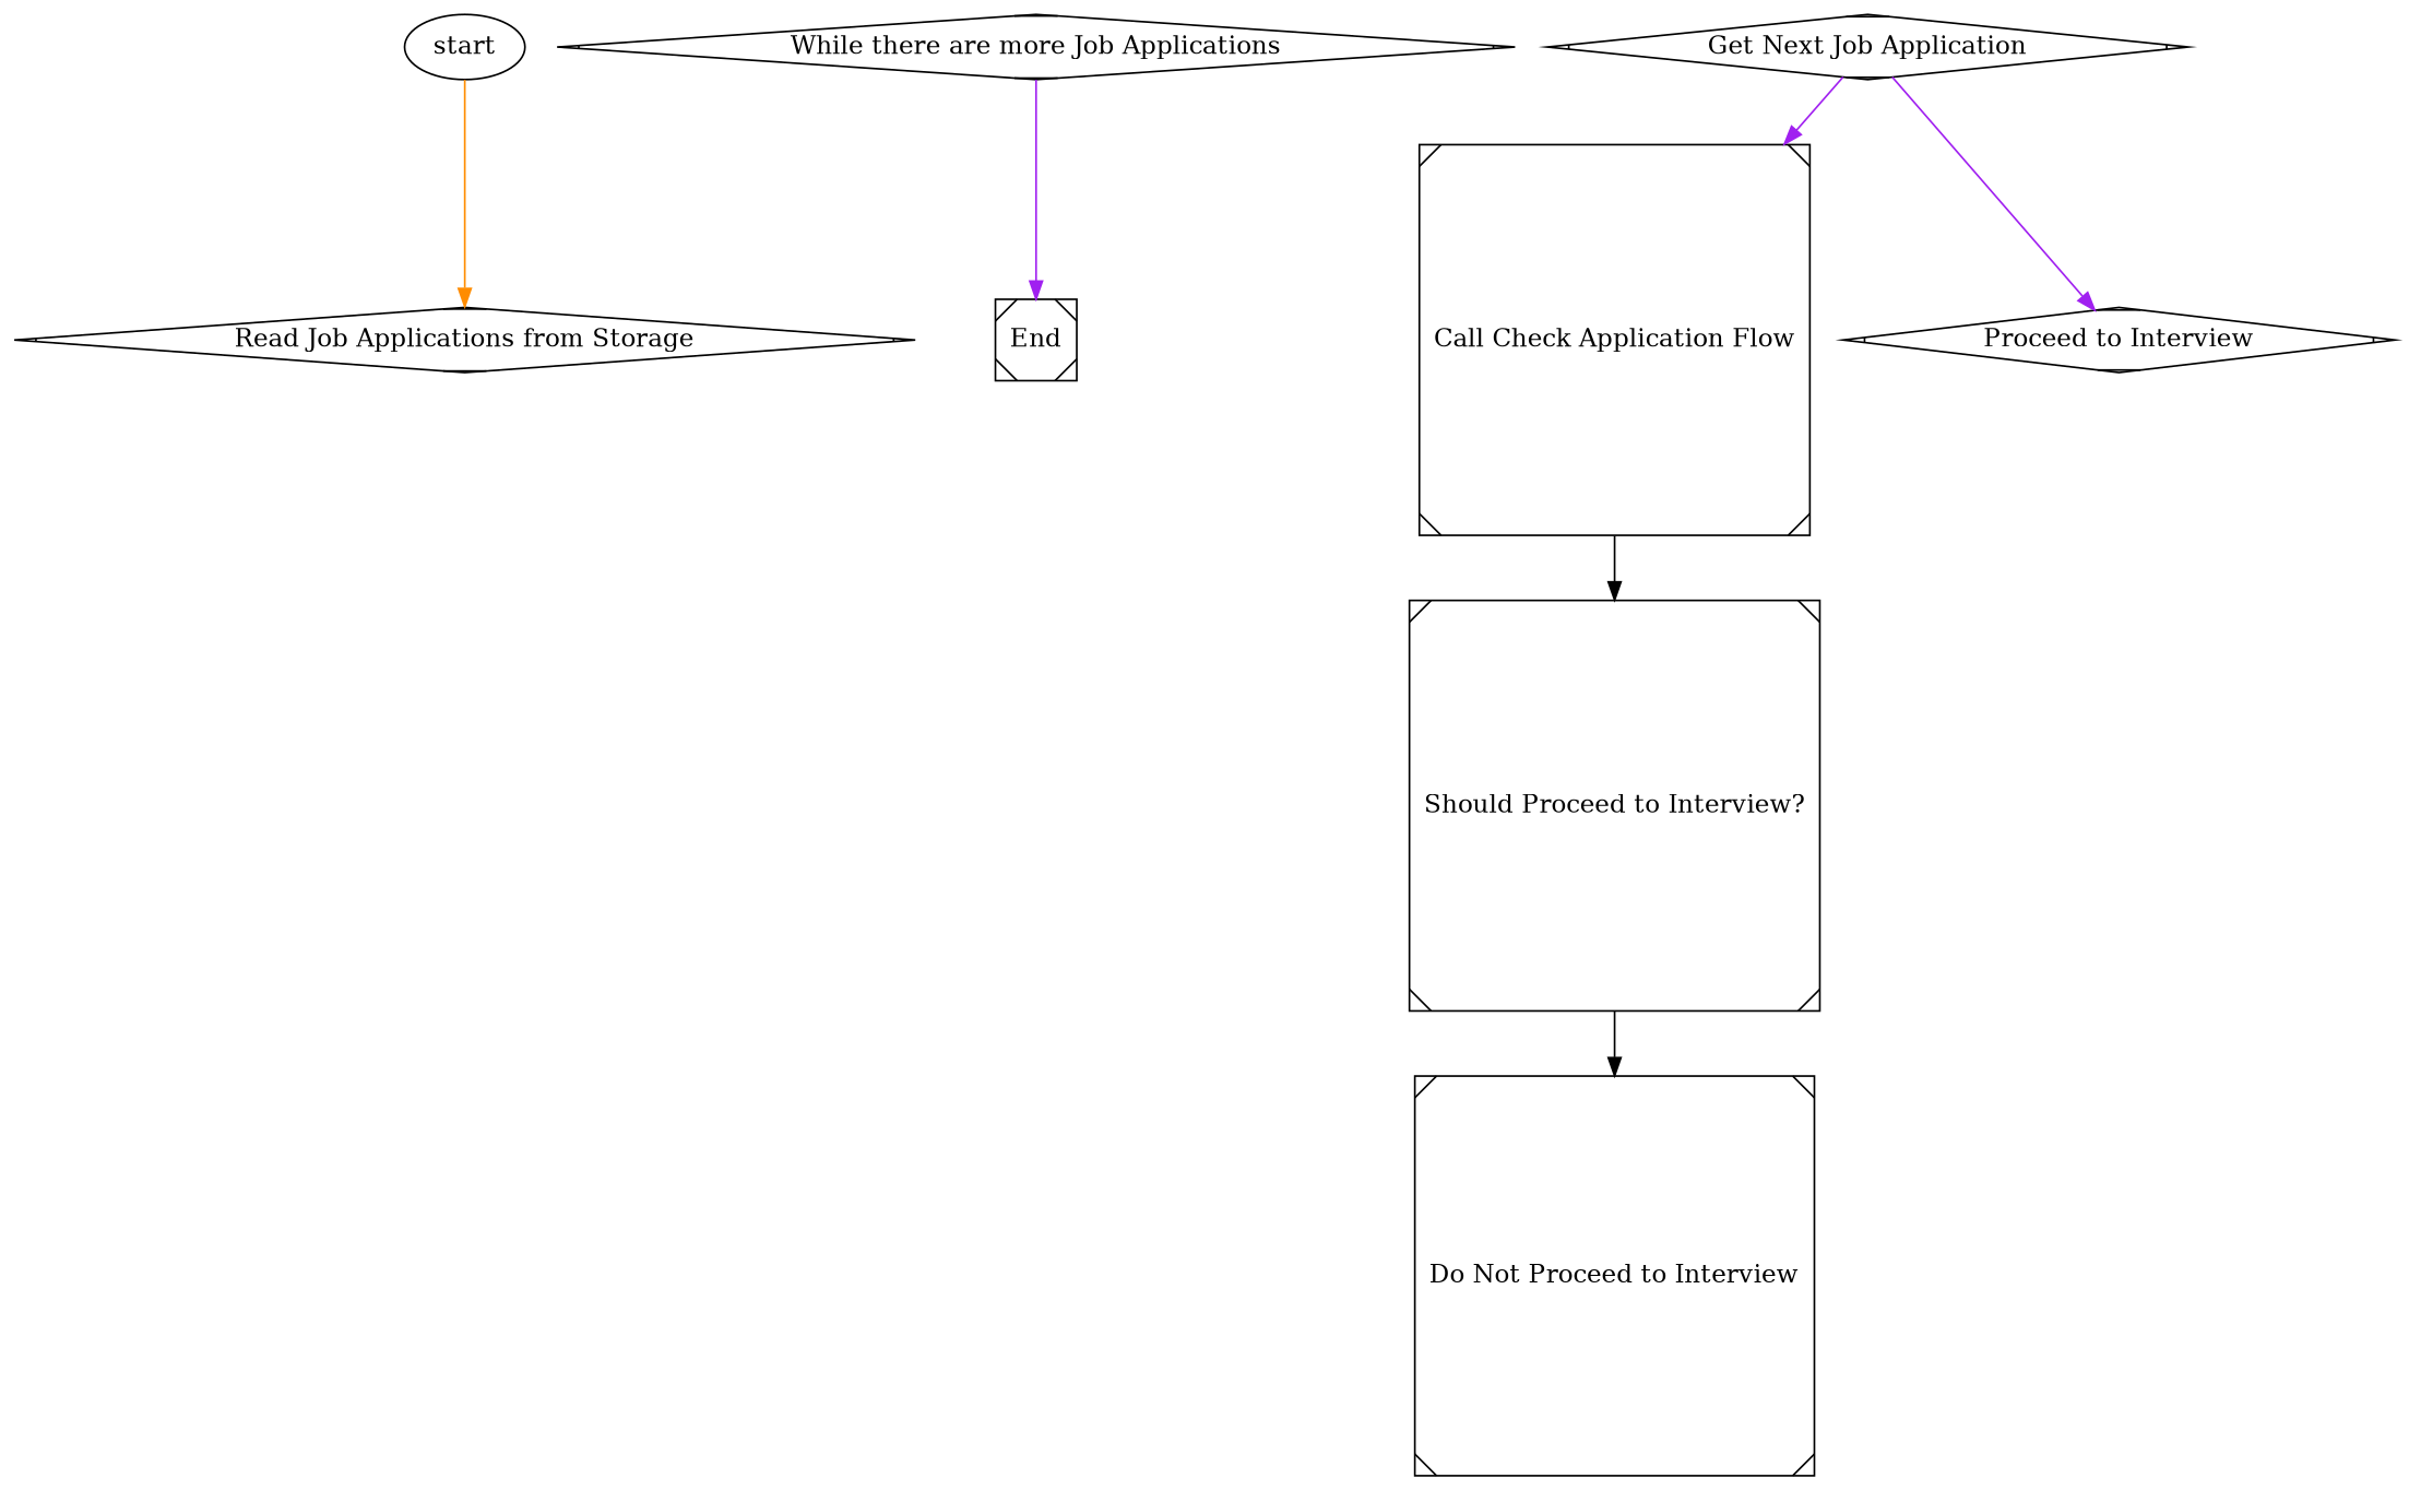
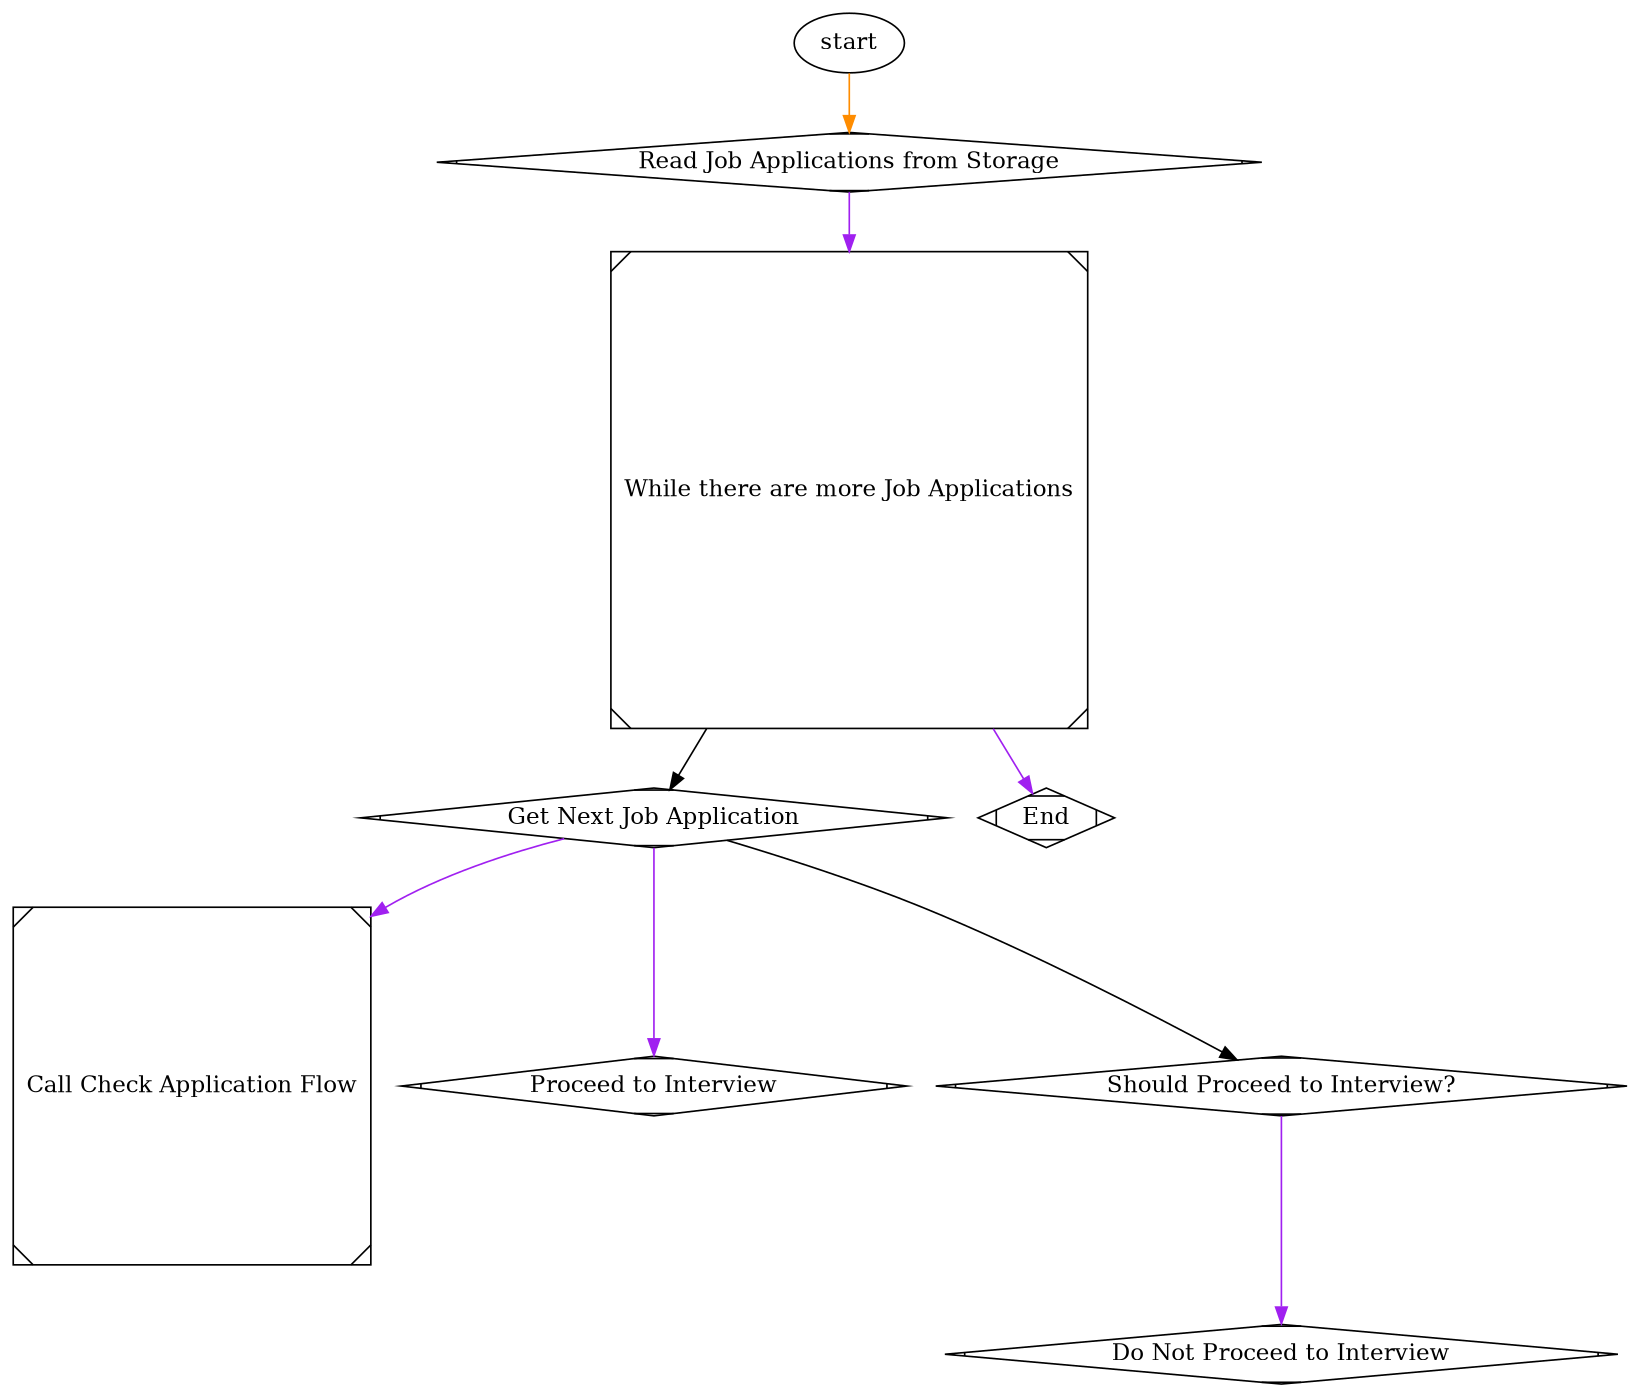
  digraph {
    node [shape=Mdiamond]
    edge [color=purple]
    n1 [label="Read Job Applications from Storage"]
-   n2 [label="While there are more Job Applications"]
+   n2 [label="While there are more Job Applications" shape=Msquare]
    start [shape=""]
    n4 [label="Get Next Job Application"]
-   n5 [label=End shape=Msquare]
+   n5 [label=End]
    n6 [label="Call Check Application Flow" shape=Msquare]
    n7 [label="Proceed to Interview"]
-   n8 [label="Should Proceed to Interview?" shape=Msquare]
-   n9 [label="Do Not Proceed to Interview" shape=Msquare]
+   n8 [label="Should Proceed to Interview?"]
+   n9 [label="Do Not Proceed to Interview"]
+   n1 -> n2
+   n2 -> n4 [color=black]
    n2 -> n5
    start -> n1 [color=darkorange]
    n4 -> n6
    n4 -> n7
-   n6 -> n8 [color=black]
-   n8 -> n9 [color=black]
+   n4 -> n8 [color=black]
+   n8 -> n9
  }
